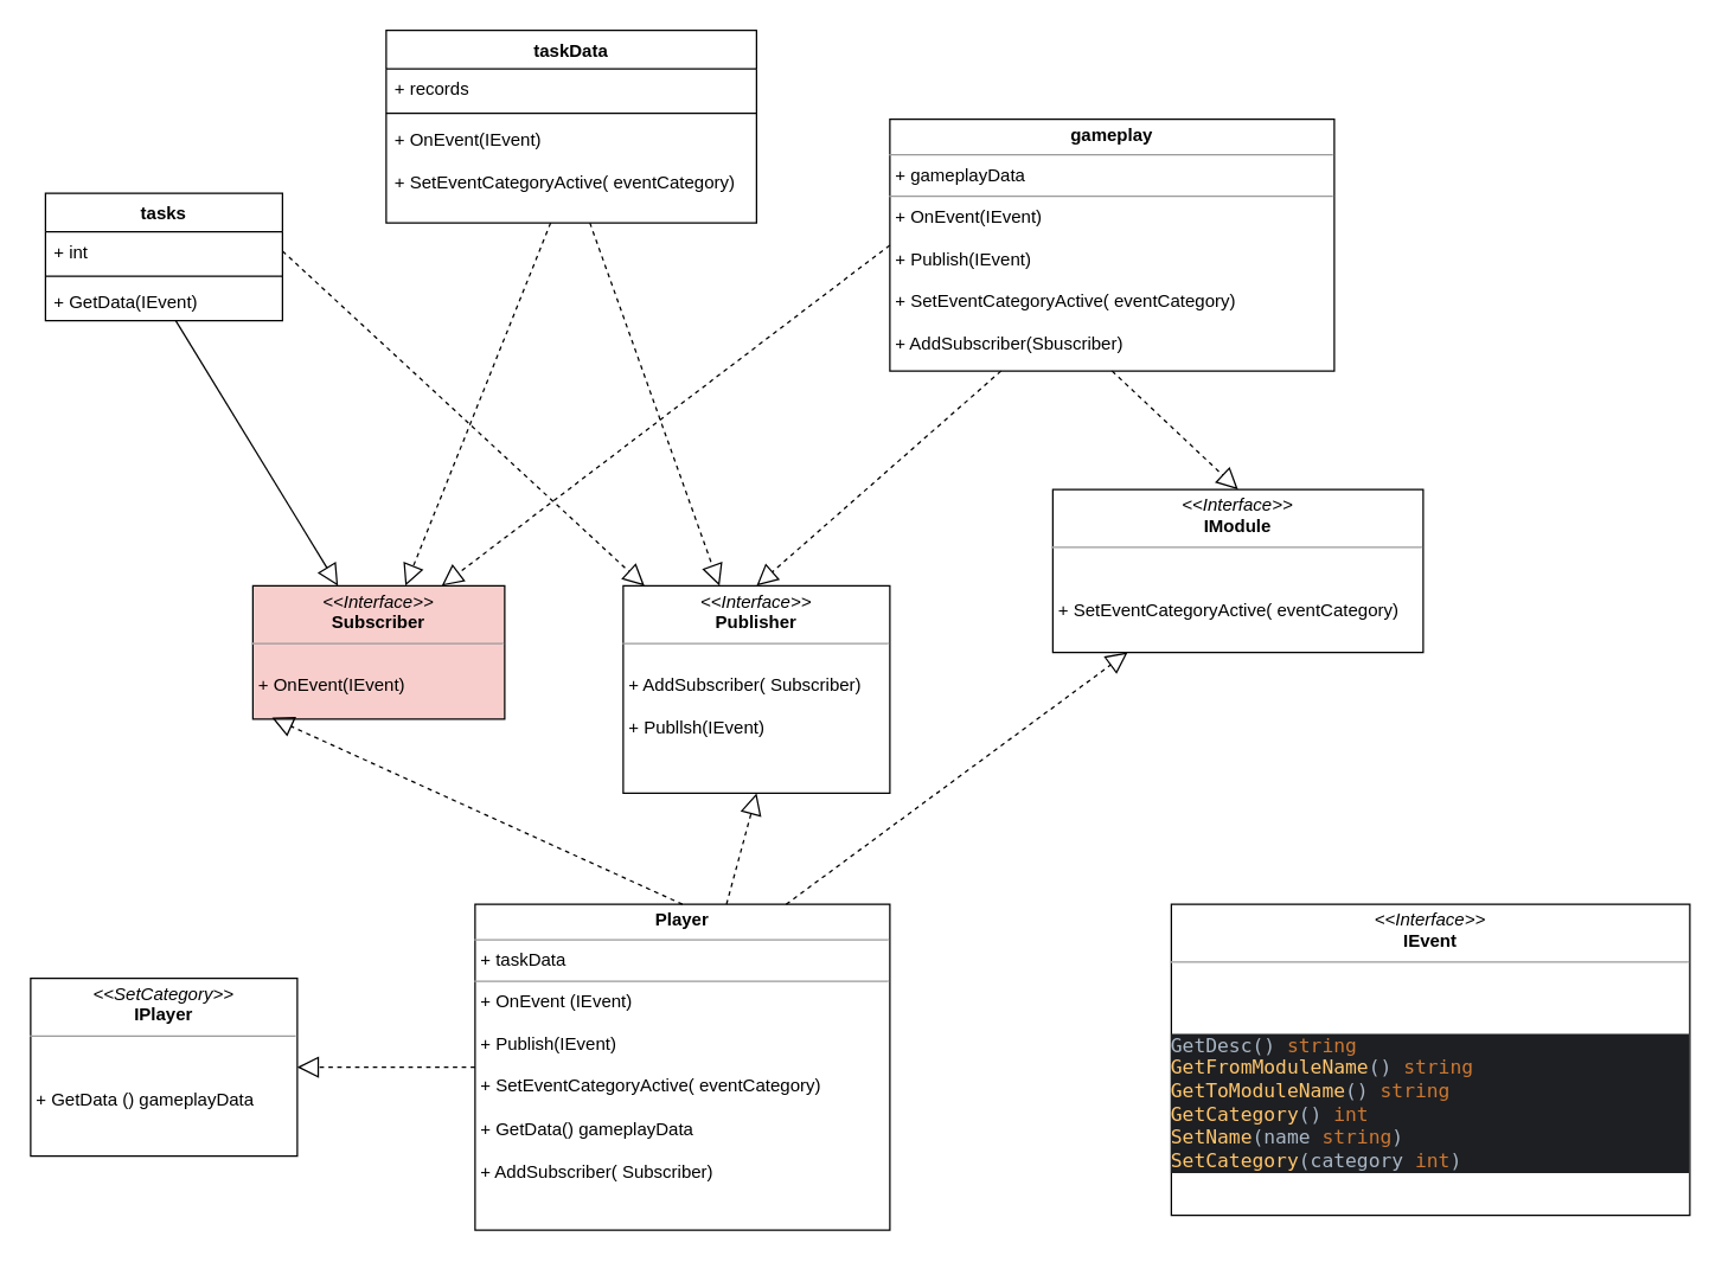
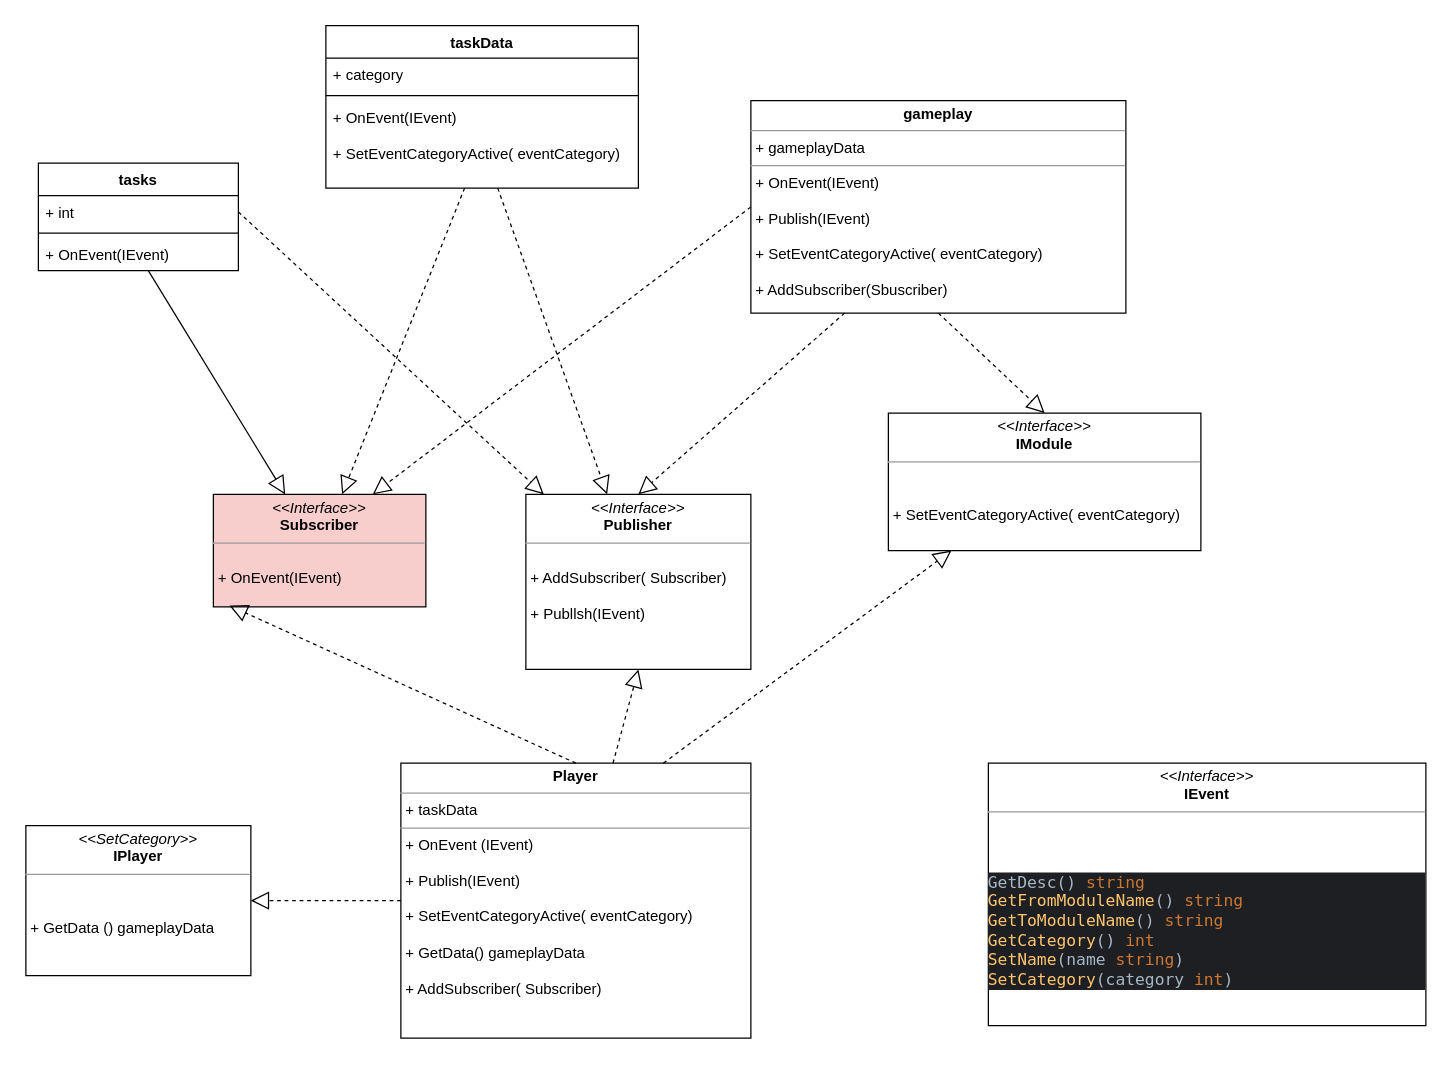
  <mxCell id="0" />
  <mxCell id="1" parent="0" />
  <mxCell id="2" value="tasks" style="swimlane;fontStyle=1;align=center;verticalAlign=top;childLayout=stackLayout;horizontal=1;startSize=26;horizontalStack=0;resizeParent=1;resizeParentMax=0;resizeLast=0;collapsible=1;marginBottom=0;whiteSpace=wrap;html=1;" vertex="1" parent="1"><mxGeometry x="30" y="130" width="160" height="86" as="geometry" /></mxCell>
  <mxCell id="3" value="+ int" style="text;strokeColor=none;fillColor=none;align=left;verticalAlign=top;spacingLeft=4;spacingRight=4;overflow=hidden;rotatable=0;points=[[0,0.5],[1,0.5]];portConstraint=eastwest;whiteSpace=wrap;html=1;" vertex="1" parent="2"><mxGeometry y="26" width="160" height="26" as="geometry" /></mxCell>
  <mxCell id="4" value="" style="line;strokeWidth=1;fillColor=none;align=left;verticalAlign=middle;spacingTop=-1;spacingLeft=3;spacingRight=3;rotatable=0;labelPosition=right;points=[];portConstraint=eastwest;strokeColor=inherit;" vertex="1" parent="2"><mxGeometry y="52" width="160" height="8" as="geometry" /></mxCell>
- <mxCell id="5" value="+ GetData(IEvent)&lt;br&gt;" style="text;strokeColor=none;fillColor=none;align=left;verticalAlign=top;spacingLeft=4;spacingRight=4;overflow=hidden;rotatable=0;points=[[0,0.5],[1,0.5]];portConstraint=eastwest;whiteSpace=wrap;html=1;" vertex="1" parent="2"><mxGeometry y="60" width="160" height="26" as="geometry" /></mxCell>
+ <mxCell id="5" value="+ OnEvent(IEvent)&lt;br&gt;" style="text;strokeColor=none;fillColor=none;align=left;verticalAlign=top;spacingLeft=4;spacingRight=4;overflow=hidden;rotatable=0;points=[[0,0.5],[1,0.5]];portConstraint=eastwest;whiteSpace=wrap;html=1;" vertex="1" parent="2"><mxGeometry y="60" width="160" height="26" as="geometry" /></mxCell>
  <mxCell id="6" value="taskData" style="swimlane;fontStyle=1;align=center;verticalAlign=top;childLayout=stackLayout;horizontal=1;startSize=26;horizontalStack=0;resizeParent=1;resizeParentMax=0;resizeLast=0;collapsible=1;marginBottom=0;whiteSpace=wrap;html=1;" vertex="1" parent="1"><mxGeometry x="260" y="20" width="250" height="130" as="geometry" /></mxCell>
- <mxCell id="7" value="+ records" style="text;strokeColor=none;fillColor=none;align=left;verticalAlign=top;spacingLeft=4;spacingRight=4;overflow=hidden;rotatable=0;points=[[0,0.5],[1,0.5]];portConstraint=eastwest;whiteSpace=wrap;html=1;" vertex="1" parent="6"><mxGeometry y="26" width="250" height="26" as="geometry" /></mxCell>
+ <mxCell id="7" value="+ category" style="text;strokeColor=none;fillColor=none;align=left;verticalAlign=top;spacingLeft=4;spacingRight=4;overflow=hidden;rotatable=0;points=[[0,0.5],[1,0.5]];portConstraint=eastwest;whiteSpace=wrap;html=1;" vertex="1" parent="6"><mxGeometry y="26" width="250" height="26" as="geometry" /></mxCell>
  <mxCell id="8" value="" style="line;strokeWidth=1;fillColor=none;align=left;verticalAlign=middle;spacingTop=-1;spacingLeft=3;spacingRight=3;rotatable=0;labelPosition=right;points=[];portConstraint=eastwest;strokeColor=inherit;" vertex="1" parent="6"><mxGeometry y="52" width="250" height="8" as="geometry" /></mxCell>
  <mxCell id="9" value="+ OnEvent(IEvent)&lt;br&gt;&lt;br&gt;+&amp;nbsp;SetEventCategoryActive(&amp;nbsp;eventCategory)" style="text;strokeColor=none;fillColor=none;align=left;verticalAlign=top;spacingLeft=4;spacingRight=4;overflow=hidden;rotatable=0;points=[[0,0.5],[1,0.5]];portConstraint=eastwest;whiteSpace=wrap;html=1;" vertex="1" parent="6"><mxGeometry y="60" width="250" height="70" as="geometry" /></mxCell>
  <mxCell id="10" value="&lt;p style=&quot;margin:0px;margin-top:4px;text-align:center;&quot;&gt;&lt;i&gt;&amp;lt;&amp;lt;SetCategory&amp;gt;&amp;gt;&lt;/i&gt;&lt;br&gt;&lt;b&gt;IPlayer&lt;/b&gt;&lt;/p&gt;&lt;hr size=&quot;1&quot;&gt;&lt;p style=&quot;margin:0px;margin-left:4px;&quot;&gt;&lt;br&gt;&lt;/p&gt;&lt;p style=&quot;margin:0px;margin-left:4px;&quot;&gt;&lt;br&gt;&lt;/p&gt;&lt;p style=&quot;margin:0px;margin-left:4px;&quot;&gt;+&amp;nbsp;GetData () gameplayData&lt;/p&gt;&lt;p style=&quot;margin:0px;margin-left:4px;&quot;&gt;&lt;br&gt;&lt;/p&gt;" style="verticalAlign=top;align=left;overflow=fill;fontSize=12;fontFamily=Helvetica;html=1;whiteSpace=wrap;" vertex="1" parent="1"><mxGeometry x="20" y="660" width="180" height="120" as="geometry" /></mxCell>
  <mxCell id="11" value="&lt;p style=&quot;margin:0px;margin-top:4px;text-align:center;&quot;&gt;&lt;i&gt;&amp;lt;&amp;lt;Interface&amp;gt;&amp;gt;&lt;/i&gt;&lt;br&gt;&lt;b&gt;IModule&lt;/b&gt;&lt;/p&gt;&lt;hr size=&quot;1&quot;&gt;&lt;p style=&quot;margin:0px;margin-left:4px;&quot;&gt;&lt;br&gt;&lt;/p&gt;&lt;p style=&quot;margin:0px;margin-left:4px;&quot;&gt;&lt;br&gt;&lt;/p&gt;&lt;p style=&quot;margin:0px;margin-left:4px;&quot;&gt;+&amp;nbsp;SetEventCategoryActive(&amp;nbsp;eventCategory&lt;span style=&quot;background-color: initial;&quot;&gt;)&lt;/span&gt;&lt;/p&gt;" style="verticalAlign=top;align=left;overflow=fill;fontSize=12;fontFamily=Helvetica;html=1;whiteSpace=wrap;" vertex="1" parent="1"><mxGeometry x="710" y="330" width="250" height="110" as="geometry" /></mxCell>
  <mxCell id="12" value="&lt;p style=&quot;margin:0px;margin-top:4px;text-align:center;&quot;&gt;&lt;i&gt;&amp;lt;&amp;lt;Interface&amp;gt;&amp;gt;&lt;/i&gt;&lt;br&gt;&lt;b&gt;Publisher&lt;/b&gt;&lt;/p&gt;&lt;hr size=&quot;1&quot;&gt;&lt;p style=&quot;margin:0px;margin-left:4px;&quot;&gt;&lt;br&gt;&lt;/p&gt;&lt;p style=&quot;margin:0px;margin-left:4px;&quot;&gt;+ AddSubscriber( Subscriber)&lt;br&gt;&lt;/p&gt;&lt;p style=&quot;margin:0px;margin-left:4px;&quot;&gt;&lt;br&gt;&lt;/p&gt;&lt;p style=&quot;margin:0px;margin-left:4px;&quot;&gt;+ Publlsh(IEvent)&lt;/p&gt;" style="verticalAlign=top;align=left;overflow=fill;fontSize=12;fontFamily=Helvetica;html=1;whiteSpace=wrap;" vertex="1" parent="1"><mxGeometry x="420" y="395" width="180" height="140" as="geometry" /></mxCell>
  <mxCell id="13" value="&lt;p style=&quot;margin:0px;margin-top:4px;text-align:center;&quot;&gt;&lt;i&gt;&amp;lt;&amp;lt;Interface&amp;gt;&amp;gt;&lt;/i&gt;&lt;br&gt;&lt;b&gt;Subscriber&lt;/b&gt;&lt;/p&gt;&lt;hr size=&quot;1&quot;&gt;&lt;p style=&quot;margin:0px;margin-left:4px;&quot;&gt;&lt;br&gt;&lt;/p&gt;&lt;p style=&quot;margin:0px;margin-left:4px;&quot;&gt;+ OnEvent(IEvent)&lt;br&gt;&lt;/p&gt;&lt;p style=&quot;margin:0px;margin-left:4px;&quot;&gt;&lt;br&gt;&lt;/p&gt;" style="verticalAlign=top;align=left;overflow=fill;fontSize=12;fontFamily=Helvetica;html=1;whiteSpace=wrap;fillColor=#f8cecc;" vertex="1" parent="1"><mxGeometry x="170" y="395" width="170" height="90" as="geometry" /></mxCell>
  <mxCell id="14" value="&lt;p style=&quot;margin:0px;margin-top:4px;text-align:center;&quot;&gt;&lt;b&gt;Player&lt;/b&gt;&lt;/p&gt;&lt;hr size=&quot;1&quot;&gt;&lt;p style=&quot;margin:0px;margin-left:4px;&quot;&gt;+ taskData&lt;/p&gt;&lt;hr size=&quot;1&quot;&gt;&lt;p style=&quot;margin:0px;margin-left:4px;&quot;&gt;+ OnEvent (IEvent)&lt;/p&gt;&lt;p style=&quot;margin:0px;margin-left:4px;&quot;&gt;&lt;br&gt;&lt;/p&gt;&lt;p style=&quot;border-color: var(--border-color); margin: 0px 0px 0px 4px;&quot;&gt;+ Publish(IEvent)&lt;br style=&quot;border-color: var(--border-color);&quot;&gt;&lt;/p&gt;&lt;p style=&quot;border-color: var(--border-color); margin: 0px 0px 0px 4px;&quot;&gt;&lt;br style=&quot;border-color: var(--border-color);&quot;&gt;&lt;/p&gt;&lt;p style=&quot;border-color: var(--border-color); margin: 0px 0px 0px 4px;&quot;&gt;+&amp;nbsp;SetEventCategoryActive(&amp;nbsp;eventCategory)&lt;/p&gt;&lt;p style=&quot;border-color: var(--border-color); margin: 0px 0px 0px 4px;&quot;&gt;&lt;br&gt;&lt;/p&gt;&lt;p style=&quot;border-color: var(--border-color); margin: 0px 0px 0px 4px;&quot;&gt;+ GetData() gameplayData&lt;/p&gt;&lt;p style=&quot;border-color: var(--border-color); margin: 0px 0px 0px 4px;&quot;&gt;&lt;br&gt;&lt;/p&gt;&lt;p style=&quot;border-color: var(--border-color); margin: 0px 0px 0px 4px;&quot;&gt;+ AddSubscriber( Subscriber)&lt;br&gt;&lt;/p&gt;&lt;p style=&quot;border-color: var(--border-color); margin: 0px 0px 0px 4px;&quot;&gt;&lt;br&gt;&lt;/p&gt;" style="verticalAlign=top;align=left;overflow=fill;fontSize=12;fontFamily=Helvetica;html=1;whiteSpace=wrap;" vertex="1" parent="1"><mxGeometry x="320" y="610" width="280" height="220" as="geometry" /></mxCell>
  <mxCell id="15" value="" style="endArrow=block;dashed=1;endFill=0;endSize=12;html=1;rounded=0;exitX=0.5;exitY=0;exitDx=0;exitDy=0;entryX=0.076;entryY=0.989;entryDx=0;entryDy=0;entryPerimeter=0;" edge="1" parent="1" source="14" target="13"><mxGeometry width="160" relative="1" as="geometry"><mxPoint x="320" y="780" as="sourcePoint" /><mxPoint x="480" y="780" as="targetPoint" /></mxGeometry></mxCell>
  <mxCell id="16" value="" style="endArrow=block;dashed=1;endFill=0;endSize=12;html=1;rounded=0;" edge="1" parent="1" source="14" target="10"><mxGeometry width="160" relative="1" as="geometry"><mxPoint x="490" y="620" as="sourcePoint" /><mxPoint x="650" y="620" as="targetPoint" /></mxGeometry></mxCell>
  <mxCell id="17" value="" style="endArrow=block;dashed=1;endFill=0;endSize=12;html=1;rounded=0;exitX=0.75;exitY=0;exitDx=0;exitDy=0;" edge="1" parent="1" source="14" target="11"><mxGeometry width="160" relative="1" as="geometry"><mxPoint x="490" y="620" as="sourcePoint" /><mxPoint x="650" y="620" as="targetPoint" /></mxGeometry></mxCell>
  <mxCell id="18" value="&lt;p style=&quot;margin:0px;margin-top:4px;text-align:center;&quot;&gt;&lt;b&gt;gameplay&lt;/b&gt;&lt;/p&gt;&lt;hr size=&quot;1&quot;&gt;&lt;p style=&quot;margin:0px;margin-left:4px;&quot;&gt;+ gameplayData&lt;/p&gt;&lt;hr size=&quot;1&quot;&gt;&lt;p style=&quot;margin:0px;margin-left:4px;&quot;&gt;+ OnEvent(IEvent)&lt;/p&gt;&lt;p style=&quot;margin:0px;margin-left:4px;&quot;&gt;&lt;br&gt;&lt;/p&gt;&lt;p style=&quot;margin:0px;margin-left:4px;&quot;&gt;+ Publish(IEvent)&lt;/p&gt;&lt;p style=&quot;margin:0px;margin-left:4px;&quot;&gt;&lt;br&gt;&lt;/p&gt;&lt;p style=&quot;margin:0px;margin-left:4px;&quot;&gt;+&amp;nbsp;SetEventCategoryActive(&amp;nbsp;eventCategory)&lt;br&gt;&lt;/p&gt;&lt;p style=&quot;margin:0px;margin-left:4px;&quot;&gt;&lt;br&gt;&lt;/p&gt;&lt;p style=&quot;margin:0px;margin-left:4px;&quot;&gt;+ AddSubscriber(Sbuscriber)&lt;br&gt;&lt;/p&gt;" style="verticalAlign=top;align=left;overflow=fill;fontSize=12;fontFamily=Helvetica;html=1;whiteSpace=wrap;" vertex="1" parent="1"><mxGeometry x="600" y="80" width="300" height="170" as="geometry" /></mxCell>
  <mxCell id="19" value="" style="endArrow=block;dashed=0;endFill=0;endSize=12;html=1;rounded=0;" edge="1" parent="1" source="5" target="13"><mxGeometry width="160" relative="1" as="geometry"><mxPoint x="490" y="520" as="sourcePoint" /><mxPoint x="650" y="520" as="targetPoint" /></mxGeometry></mxCell>
  <mxCell id="20" value="" style="endArrow=block;dashed=1;endFill=0;endSize=12;html=1;rounded=0;" edge="1" parent="1" source="9" target="13"><mxGeometry width="160" relative="1" as="geometry"><mxPoint x="490" y="520" as="sourcePoint" /><mxPoint x="650" y="520" as="targetPoint" /></mxGeometry></mxCell>
  <mxCell id="21" value="" style="endArrow=block;dashed=1;endFill=0;endSize=12;html=1;rounded=0;entryX=0.5;entryY=1;entryDx=0;entryDy=0;" edge="1" parent="1" source="14" target="12"><mxGeometry width="160" relative="1" as="geometry"><mxPoint x="490" y="600" as="sourcePoint" /><mxPoint x="650" y="600" as="targetPoint" /></mxGeometry></mxCell>
  <mxCell id="22" value="" style="endArrow=block;dashed=1;endFill=0;endSize=12;html=1;rounded=0;entryX=0.5;entryY=0;entryDx=0;entryDy=0;exitX=0.5;exitY=1;exitDx=0;exitDy=0;" edge="1" parent="1" source="18" target="11"><mxGeometry width="160" relative="1" as="geometry"><mxPoint x="490" y="400" as="sourcePoint" /><mxPoint x="650" y="400" as="targetPoint" /></mxGeometry></mxCell>
  <mxCell id="23" value="" style="endArrow=block;dashed=1;endFill=0;endSize=12;html=1;rounded=0;exitX=0.25;exitY=1;exitDx=0;exitDy=0;entryX=0.5;entryY=0;entryDx=0;entryDy=0;" edge="1" parent="1" source="18" target="12"><mxGeometry width="160" relative="1" as="geometry"><mxPoint x="490" y="400" as="sourcePoint" /><mxPoint x="650" y="400" as="targetPoint" /></mxGeometry></mxCell>
  <mxCell id="24" value="" style="endArrow=block;dashed=1;endFill=0;endSize=12;html=1;rounded=0;" edge="1" parent="1" source="9" target="12"><mxGeometry width="160" relative="1" as="geometry"><mxPoint x="490" y="400" as="sourcePoint" /><mxPoint x="650" y="400" as="targetPoint" /></mxGeometry></mxCell>
  <mxCell id="25" value="" style="endArrow=block;dashed=1;endFill=0;endSize=12;html=1;rounded=0;exitX=1;exitY=0.5;exitDx=0;exitDy=0;" edge="1" parent="1" source="3" target="12"><mxGeometry width="160" relative="1" as="geometry"><mxPoint x="490" y="400" as="sourcePoint" /><mxPoint x="650" y="400" as="targetPoint" /></mxGeometry></mxCell>
  <mxCell id="26" value="" style="endArrow=block;dashed=1;endFill=0;endSize=12;html=1;rounded=0;entryX=0.75;entryY=0;entryDx=0;entryDy=0;exitX=0;exitY=0.5;exitDx=0;exitDy=0;" edge="1" parent="1" source="18" target="13"><mxGeometry width="160" relative="1" as="geometry"><mxPoint x="490" y="500" as="sourcePoint" /><mxPoint x="650" y="500" as="targetPoint" /></mxGeometry></mxCell>
  <mxCell id="27" value="&lt;p style=&quot;margin:0px;margin-top:4px;text-align:center;&quot;&gt;&lt;i&gt;&amp;lt;&amp;lt;Interface&amp;gt;&amp;gt;&lt;/i&gt;&lt;br&gt;&lt;b&gt;IEvent&lt;/b&gt;&lt;/p&gt;&lt;hr size=&quot;1&quot;&gt;&lt;p style=&quot;margin:0px;margin-left:4px;&quot;&gt;&lt;br&gt;&lt;/p&gt;&lt;p style=&quot;margin:0px;margin-left:4px;&quot;&gt;&lt;br&gt;&lt;/p&gt;&lt;div style=&quot;background-color:#1e1f22;color:#a9b7c6;font-family:'JetBrains Mono',monospace;font-size:9.8pt;&quot;&gt;&lt;pre&gt;GetDesc() &lt;span style=&quot;color:#cc7832;&quot;&gt;string&lt;br&gt;&lt;/span&gt;&lt;span style=&quot;color:#ffc66d;&quot;&gt;GetFromModuleName&lt;/span&gt;() &lt;span style=&quot;color:#cc7832;&quot;&gt;string&lt;br&gt;&lt;/span&gt;&lt;span style=&quot;color:#ffc66d;&quot;&gt;GetToModuleName&lt;/span&gt;() &lt;span style=&quot;color:#cc7832;&quot;&gt;string&lt;br&gt;&lt;/span&gt;&lt;span style=&quot;color:#ffc66d;&quot;&gt;GetCategory&lt;/span&gt;() &lt;span style=&quot;color:#cc7832;&quot;&gt;int&lt;br&gt;&lt;/span&gt;&lt;span style=&quot;color:#ffc66d;&quot;&gt;SetName&lt;/span&gt;(name &lt;span style=&quot;color:#cc7832;&quot;&gt;string&lt;/span&gt;)&lt;br&gt;&lt;span style=&quot;color:#ffc66d;&quot;&gt;SetCategory&lt;/span&gt;(category &lt;span style=&quot;color:#cc7832;&quot;&gt;int&lt;/span&gt;)&lt;/pre&gt;&lt;/div&gt;&lt;p style=&quot;margin:0px;margin-left:4px;&quot;&gt;&lt;br&gt;&lt;/p&gt;" style="verticalAlign=top;align=left;overflow=fill;fontSize=12;fontFamily=Helvetica;html=1;whiteSpace=wrap;" vertex="1" parent="1"><mxGeometry x="790" y="610" width="350" height="210" as="geometry" /></mxCell>
